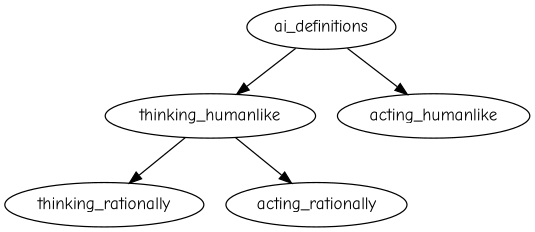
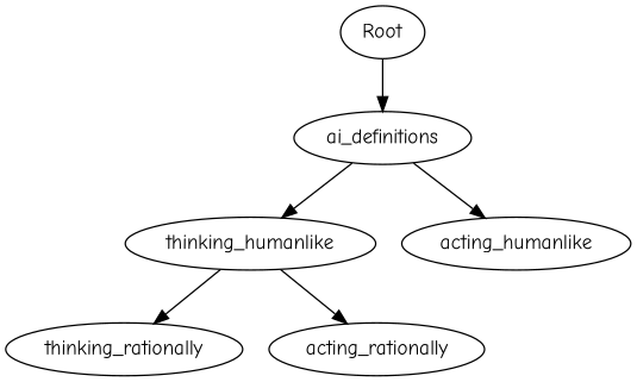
  strict digraph {
    fontname="Comic Neue"
    node [fontname="Comic Neue"]
    edge [contraint=true fontname="Comic Neue"]
    n1 [label=ai_definitions]
    n2 [label=thinking_humanlike]
    n3 [label=acting_humanlike]
    n4 [label=thinking_rationally]
    n5 [label=acting_rationally]
+   Root
    n1 -> n2
    n1 -> n3
    n2 -> n4
    n2 -> n5
+   Root -> n1
  }
